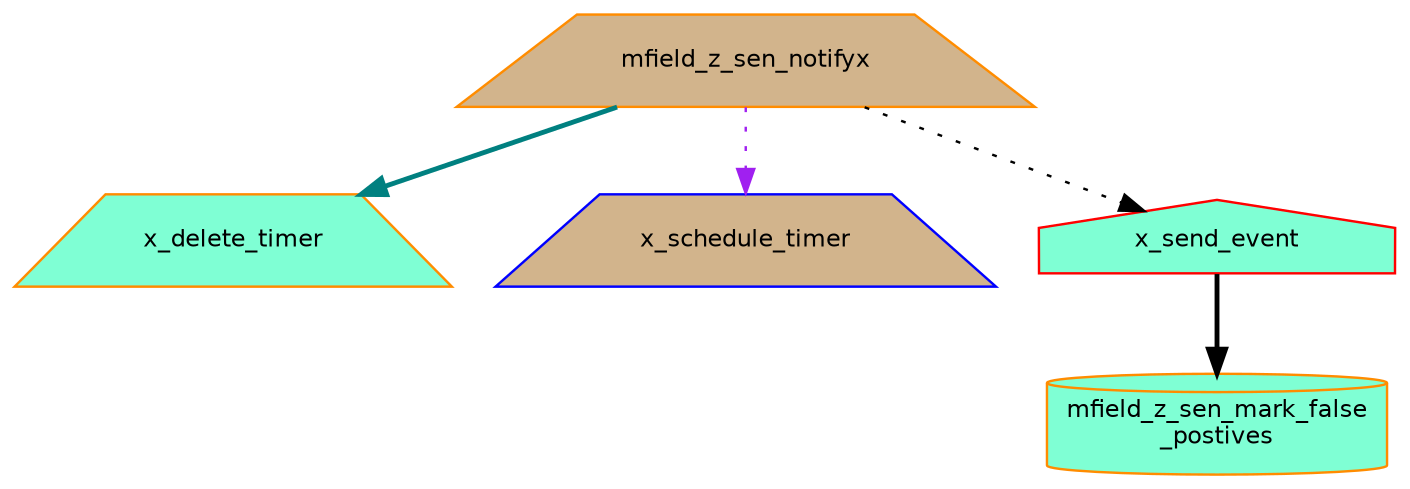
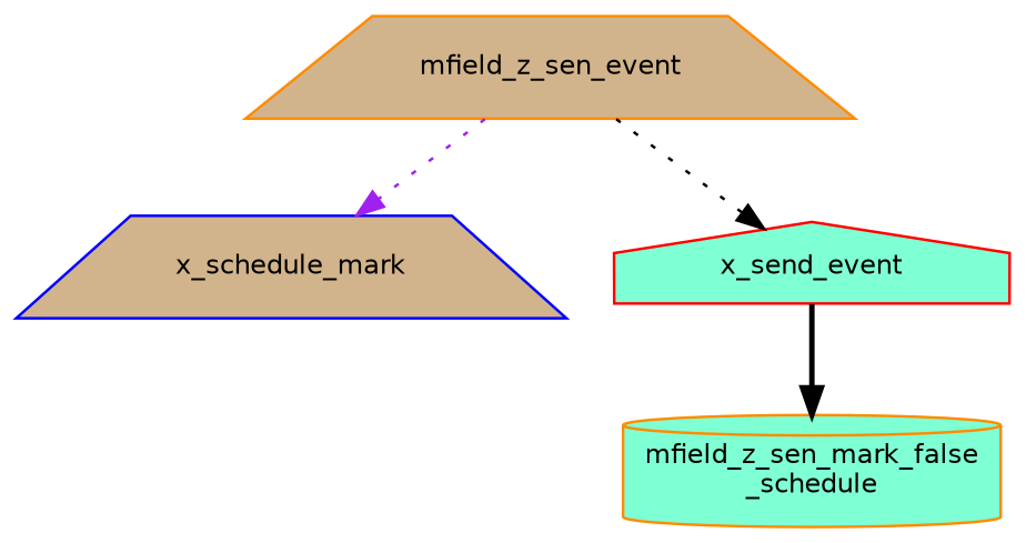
  digraph {
    rankdir=TB
    node [color=darkorange fillcolor=aquamarine fontname=Helvetica fontsize=10 shape=trapezium style=filled]
    edge [color=black fontname=Helvetica fontsize=10 labelfontname=Helvetica labelfontsize=10 style=bold]
-   n1 [fillcolor=tan fontcolor=black height=0.2 label=mfield_z_sen_notifyx width=0.4]
-   n2 [height=0.2 label=x_delete_timer width=0.4]
-   n3 [color=blue fillcolor=tan height=0.2 label=x_schedule_timer width=0.4]
+   n1 [fillcolor=tan fontcolor=black height=0.2 label=mfield_z_sen_event width=0.4]
+   n3 [color=blue fillcolor=tan height=0.2 label=x_schedule_mark width=0.4]
    n4 [color=red height=0.2 label=x_send_event shape=house width=0.4]
-   n5 [height=0.2 label="mfield_z_sen_mark_false\l_postives" shape=cylinder width=0.4]
-   n1 -> n2 [color=teal]
+   n5 [height=0.2 label="mfield_z_sen_mark_false\l_schedule" shape=cylinder width=0.4]
    n1 -> n3 [color=purple style=dotted]
    n1 -> n4 [style=dotted]
    n4 -> n5
  }
